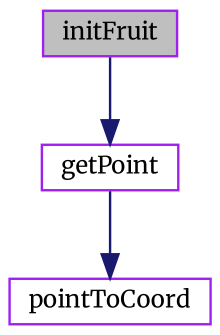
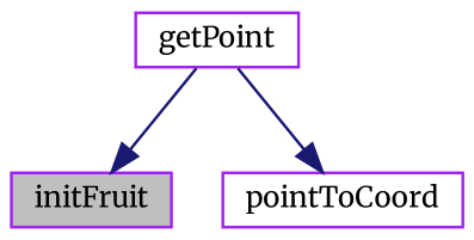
  digraph {
    fontname=Merriweather
    rankdir=TB
    node [color=purple fillcolor=white fontname=Merriweather fontsize=10 shape=record style=filled]
    edge [color=midnightblue fontname=Merriweather fontsize=10 labelfontname=Helvetica labelfontsize=10 style=solid]
    n1 [fillcolor=grey75 fontcolor=black height=0.2 label=initFruit width=0.4]
    n2 [height=0.2 label=getPoint width=0.4]
    n3 [height=0.2 label=pointToCoord width=0.4]
-   n1 -> n2
+   n2 -> n1
    n2 -> n3
  }
